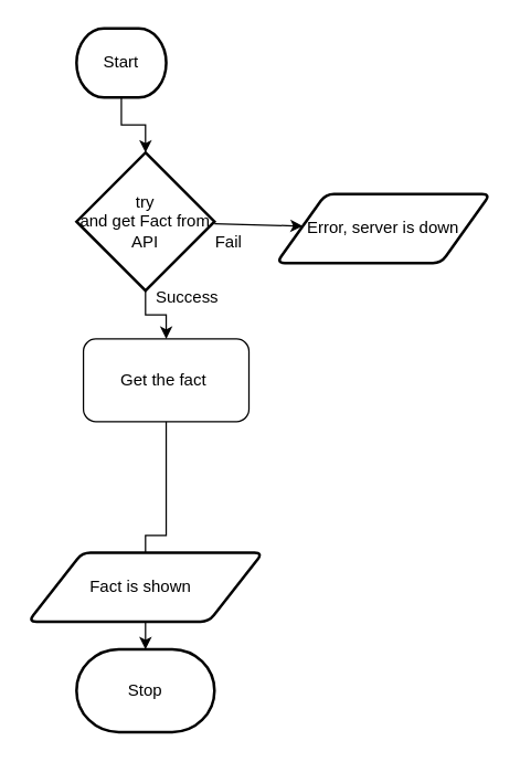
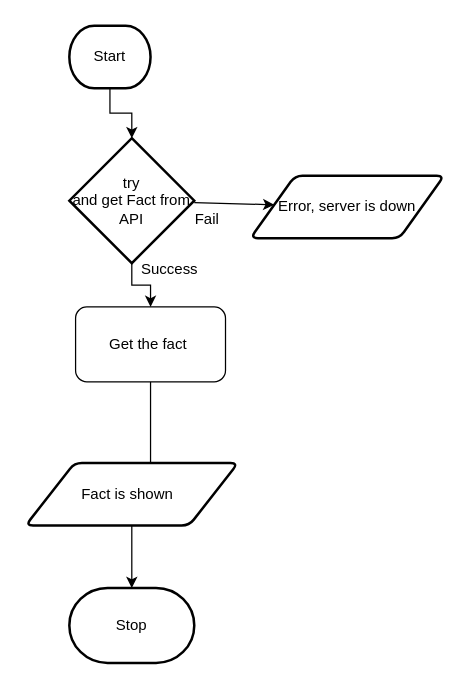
  <mxCell id="0" />
  <mxCell id="1" parent="0" />
  <mxCell id="2" style="edgeStyle=orthogonalEdgeStyle;html=1;rounded=0;" edge="1" parent="1" source="12" target="4"><mxGeometry relative="1" as="geometry" /></mxCell>
  <mxCell id="3" value="Start" style="strokeWidth=2;html=1;shape=mxgraph.flowchart.terminator;whiteSpace=wrap;" vertex="1" parent="1"><mxGeometry x="55" y="20" width="65" height="50" as="geometry" /></mxCell>
  <mxCell id="4" value="Stop" style="strokeWidth=2;html=1;shape=mxgraph.flowchart.terminator;whiteSpace=wrap;" vertex="1" parent="1"><mxGeometry x="55" y="470" width="100" height="60" as="geometry" /></mxCell>
  <mxCell id="5" value="" style="edgeStyle=orthogonalEdgeStyle;html=1;rounded=0;" edge="1" parent="1" source="3" target="7"><mxGeometry relative="1" as="geometry"><mxPoint x="105" y="80" as="sourcePoint" /><mxPoint x="105" y="340" as="targetPoint" /></mxGeometry></mxCell>
  <mxCell id="6" value="" style="edgeStyle=none;html=1;" edge="1" parent="1" source="7" target="8"><mxGeometry relative="1" as="geometry" /></mxCell>
  <mxCell id="7" value="try&lt;div&gt;and get Fact from API&lt;/div&gt;" style="strokeWidth=2;html=1;shape=mxgraph.flowchart.decision;whiteSpace=wrap;" vertex="1" parent="1"><mxGeometry x="55" y="110" width="100" height="100" as="geometry" /></mxCell>
  <mxCell id="8" value="Error, server is down" style="shape=parallelogram;html=1;strokeWidth=2;perimeter=parallelogramPerimeter;whiteSpace=wrap;rounded=1;arcSize=12;size=0.23;" vertex="1" parent="1"><mxGeometry x="200" y="140" width="155" height="50" as="geometry" /></mxCell>
  <mxCell id="9" value="Fail" style="text;html=1;align=center;verticalAlign=middle;resizable=0;points=[];autosize=1;strokeColor=none;fillColor=none;" vertex="1" parent="1"><mxGeometry x="145" y="160" width="40" height="30" as="geometry" /></mxCell>
  <mxCell id="10" value="Success" style="text;html=1;align=center;verticalAlign=middle;resizable=0;points=[];autosize=1;strokeColor=none;fillColor=none;" vertex="1" parent="1"><mxGeometry x="100" y="200" width="70" height="30" as="geometry" /></mxCell>
  <mxCell id="11" value="" style="edgeStyle=orthogonalEdgeStyle;html=1;rounded=0;" edge="1" parent="1" source="7" target="12"><mxGeometry relative="1" as="geometry"><mxPoint x="105" y="210" as="sourcePoint" /><mxPoint x="105" y="430" as="targetPoint" /></mxGeometry></mxCell>
  <mxCell id="12" value="Get the fact&amp;nbsp;" style="rounded=1;whiteSpace=wrap;html=1;" vertex="1" parent="1"><mxGeometry x="60" y="245" width="120" height="60" as="geometry" /></mxCell>
- <mxCell id="13" value="&lt;div&gt;Fact is shown&amp;nbsp;&amp;nbsp;&lt;/div&gt;" style="shape=parallelogram;html=1;strokeWidth=2;perimeter=parallelogramPerimeter;whiteSpace=wrap;rounded=1;arcSize=12;size=0.23;" vertex="1" parent="1"><mxGeometry x="20" y="400" width="170" height="50" as="geometry" /></mxCell>
+ <mxCell id="13" value="&lt;div&gt;Fact is shown&amp;nbsp;&amp;nbsp;&lt;/div&gt;" style="shape=parallelogram;html=1;strokeWidth=2;perimeter=parallelogramPerimeter;whiteSpace=wrap;rounded=1;arcSize=12;size=0.23;" vertex="1" parent="1"><mxGeometry x="20" y="370" width="170" height="50" as="geometry" /></mxCell>
